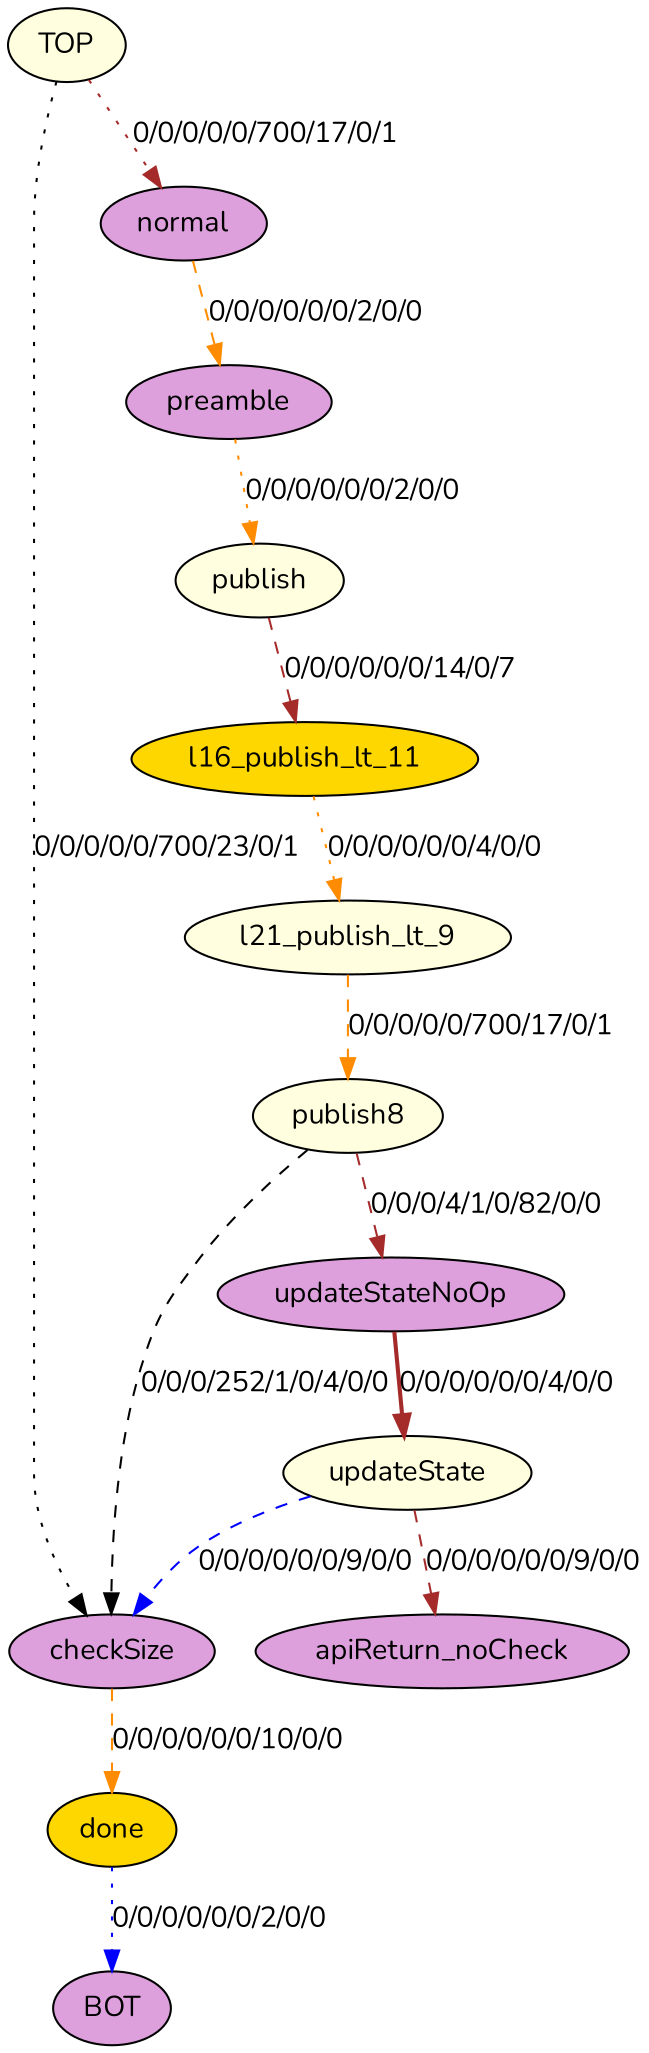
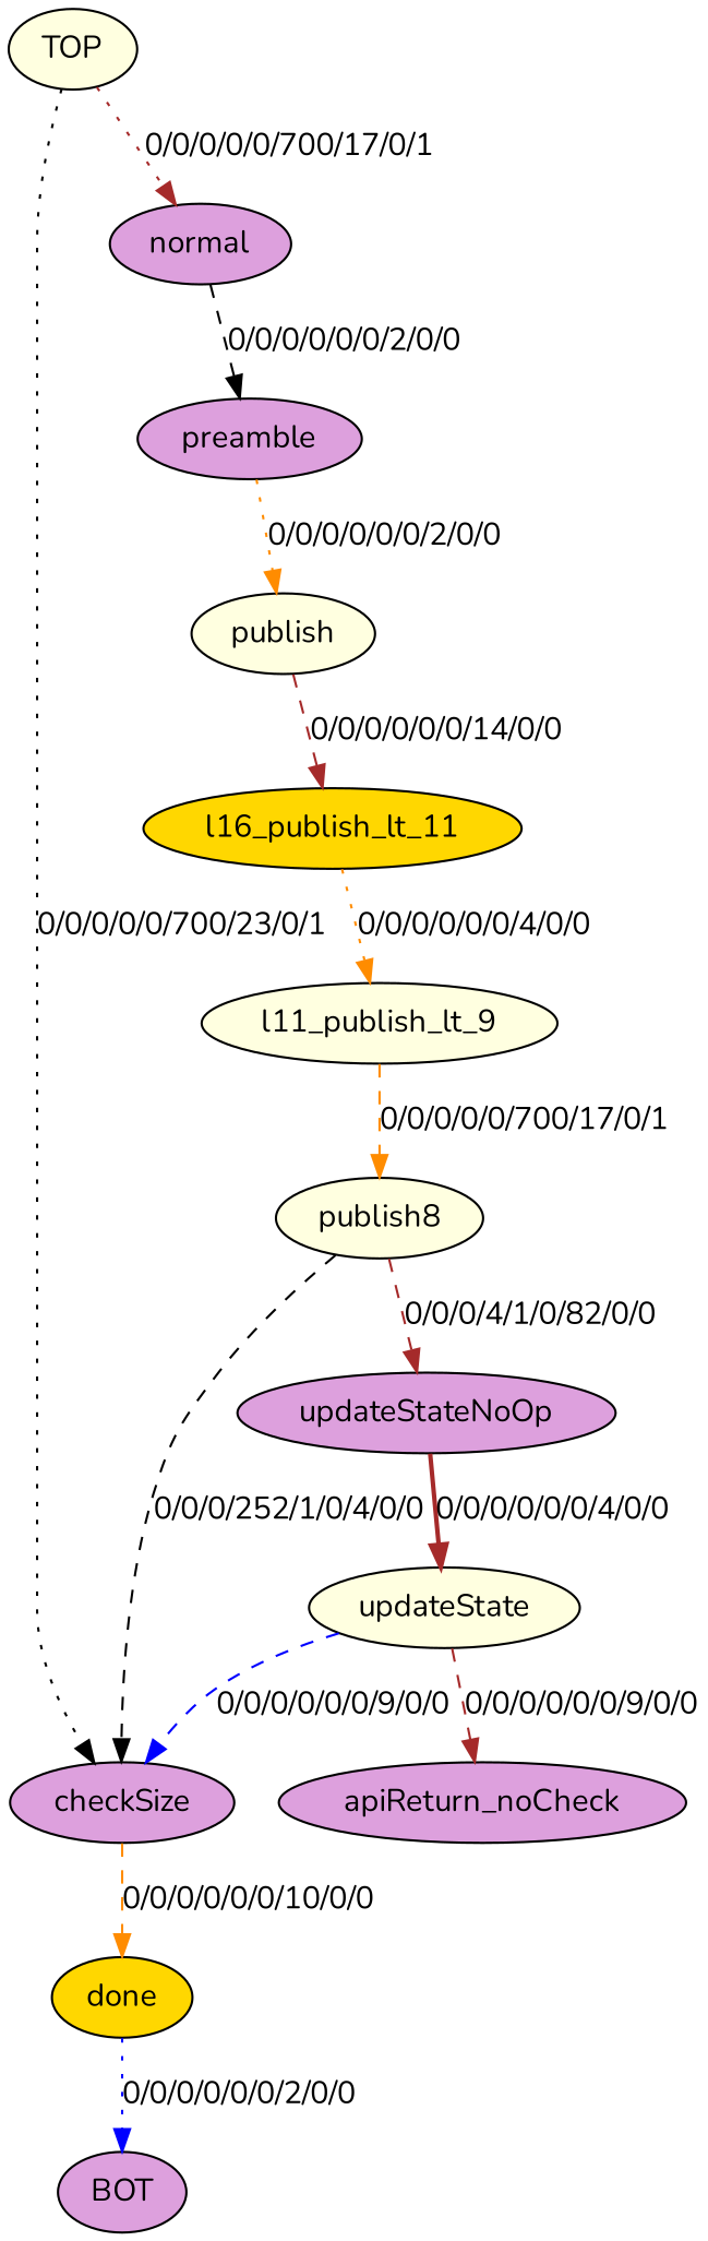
  digraph {
    fontname=Nunito
    node [fillcolor=plum fontname=Nunito style=filled]
    edge [color=brown fontname=Nunito style=dashed]
    TOP [fillcolor=lightyellow]
    checkSize
    normal
    done [fillcolor=gold]
    preamble
    BOT
    publish [fillcolor=lightyellow]
    l16_publish_lt_11 [fillcolor=gold]
-   l21_publish_lt_9 [fillcolor=lightyellow]
+   l21_publish_lt_9 [fillcolor=lightyellow label=l11_publish_lt_9]
    publish8 [fillcolor=lightyellow]
    updateStateNoOp
    updateState [fillcolor=lightyellow]
    apiReturn_noCheck
    TOP -> checkSize [color=black label="0/0/0/0/0/700/23/0/1" style=dotted]
    TOP -> normal [label="0/0/0/0/0/700/17/0/1" style=dotted]
    checkSize -> done [color=darkorange label="0/0/0/0/0/0/10/0/0"]
-   normal -> preamble [color=darkorange label="0/0/0/0/0/0/2/0/0"]
+   normal -> preamble [color=black label="0/0/0/0/0/0/2/0/0"]
    done -> BOT [color=blue label="0/0/0/0/0/0/2/0/0" style=dotted]
    preamble -> publish [color=darkorange label="0/0/0/0/0/0/2/0/0" style=dotted]
-   publish -> l16_publish_lt_11 [label="0/0/0/0/0/0/14/0/7"]
+   publish -> l16_publish_lt_11 [label="0/0/0/0/0/0/14/0/0"]
    l16_publish_lt_11 -> l21_publish_lt_9 [color=darkorange label="0/0/0/0/0/0/4/0/0" style=dotted]
    l21_publish_lt_9 -> publish8 [color=darkorange label="0/0/0/0/0/700/17/0/1"]
    publish8 -> checkSize [color=black label="0/0/0/252/1/0/4/0/0"]
    publish8 -> updateStateNoOp [label="0/0/0/4/1/0/82/0/0"]
    updateStateNoOp -> updateState [label="0/0/0/0/0/0/4/0/0" style=bold]
    updateState -> checkSize [color=blue label="0/0/0/0/0/0/9/0/0"]
    updateState -> apiReturn_noCheck [label="0/0/0/0/0/0/9/0/0"]
  }
